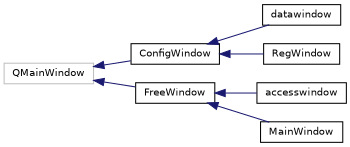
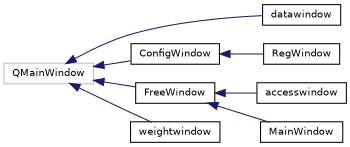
  digraph {
    rankdir=LR
    node [color=black fillcolor=white fontname=Helvetica fontsize=10 shape=record style=filled]
    edge [color=midnightblue dir=back fontname=Helvetica fontsize=10 labelfontname=Helvetica labelfontsize=10 style=solid]
    n1 [color=grey75 height=0.2 label=QMainWindow width=0.4]
    n2 [height=0.2 label=ConfigWindow width=0.4]
    n3 [height=0.2 label=datawindow width=0.4]
    n4 [height=0.2 label=FreeWindow width=0.4]
+   n5 [height=0.2 label=weightwindow width=0.4]
    n6 [height=0.2 label=accesswindow width=0.4]
    n7 [height=0.2 label=RegWindow width=0.4]
    n8 [height=0.2 label=MainWindow width=0.4]
    n1 -> n2
-   n2 -> n3
+   n1 -> n3
    n1 -> n4
+   n1 -> n5
    n2 -> n7
    n4 -> n6
    n4 -> n8
  }
